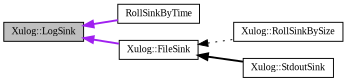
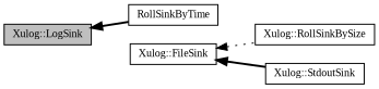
  digraph {
    fontname="Liberation Serif"
    rankdir=LR
    node [color=black fillcolor=white fontname="Liberation Serif" fontsize=10 shape=record style=filled]
    edge [color=purple dir=back fontname="Liberation Serif" fontsize=10 labelfontname=Helvetica labelfontsize=10 style=bold]
    n1 [fillcolor=grey75 fontcolor=black height=0.2 label="Xulog::LogSink" width=0.4]
    n2 [height=0.2 label=RollSinkByTime width=0.4]
    n3 [height=0.2 label="Xulog::FileSink" width=0.4]
    n4 [height=0.2 label="Xulog::RollSinkBySize" width=0.4]
    n5 [height=0.2 label="Xulog::StdoutSink" width=0.4]
-   n1 -> n2
-   n1 -> n3
+   n1 -> n2 [color=black]
    n3 -> n4 [color=black style=dotted]
    n3 -> n5 [color=black]
  }
